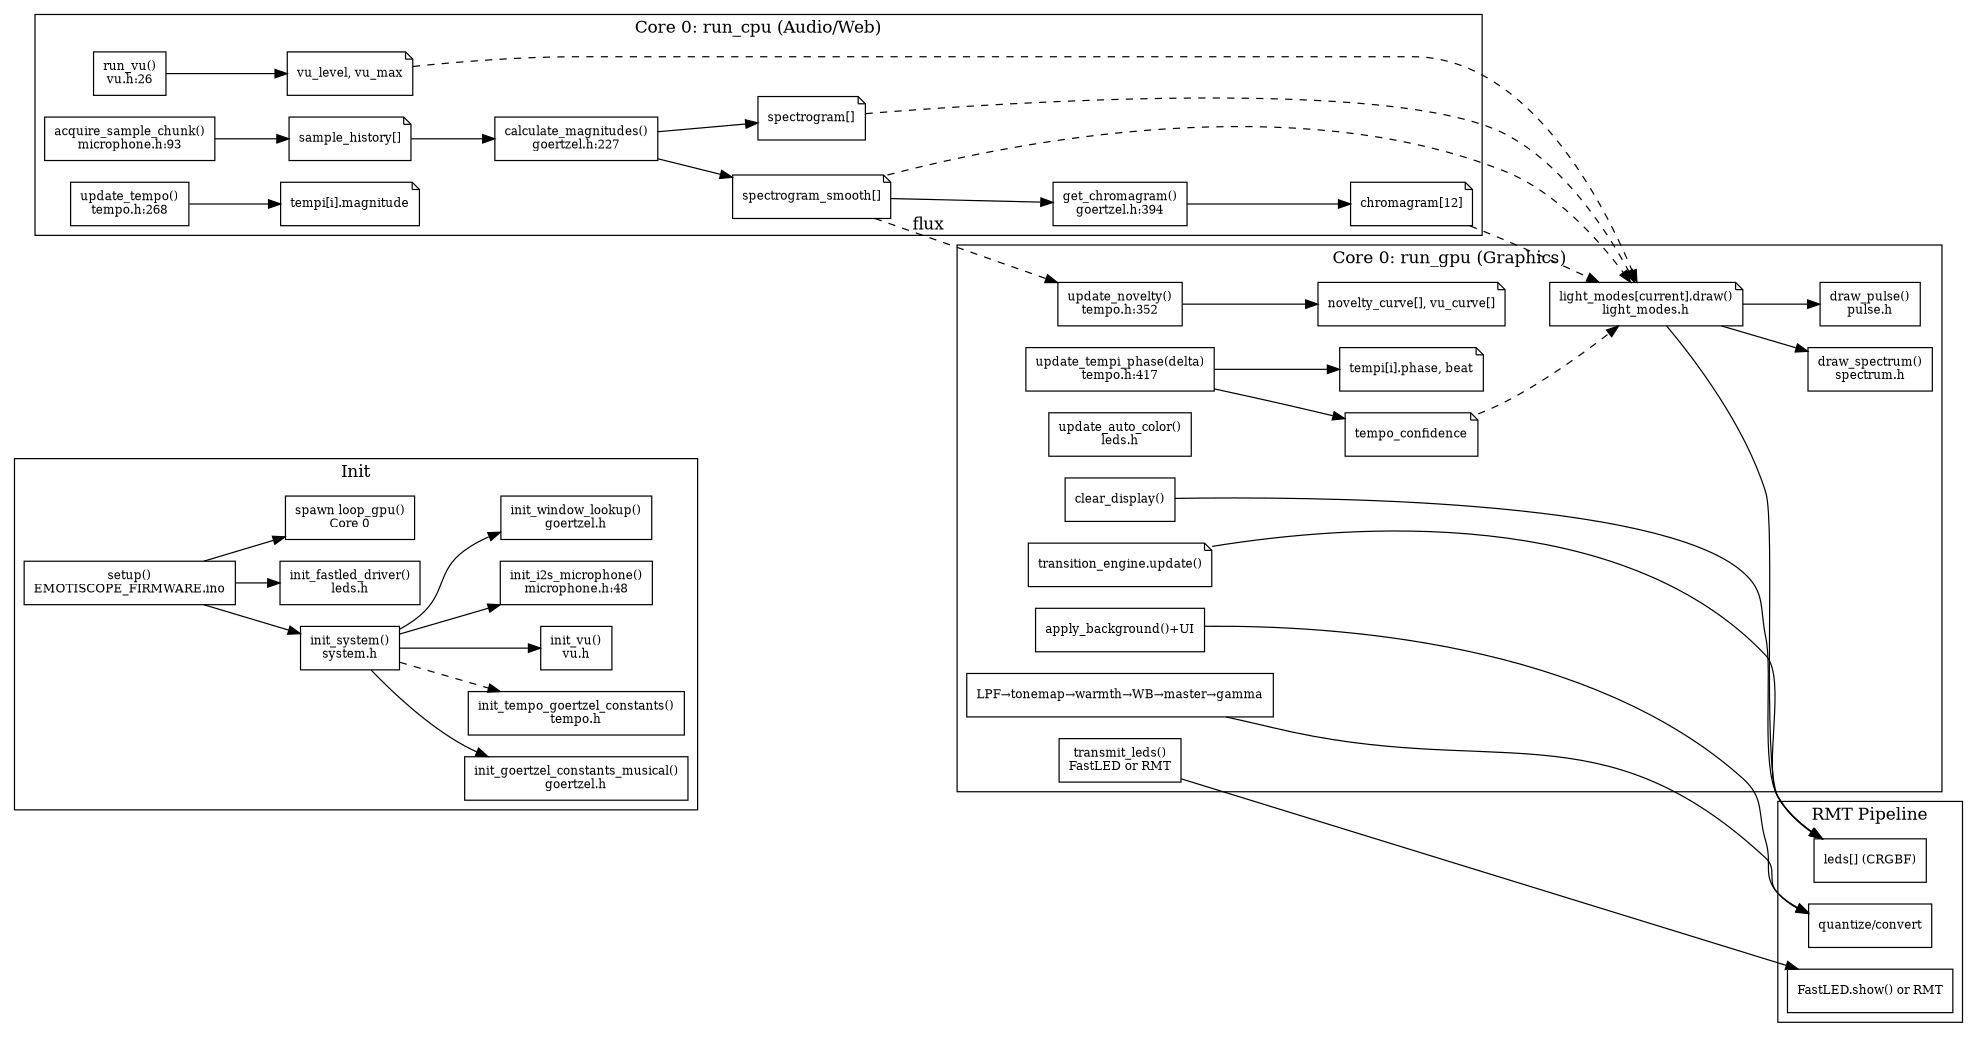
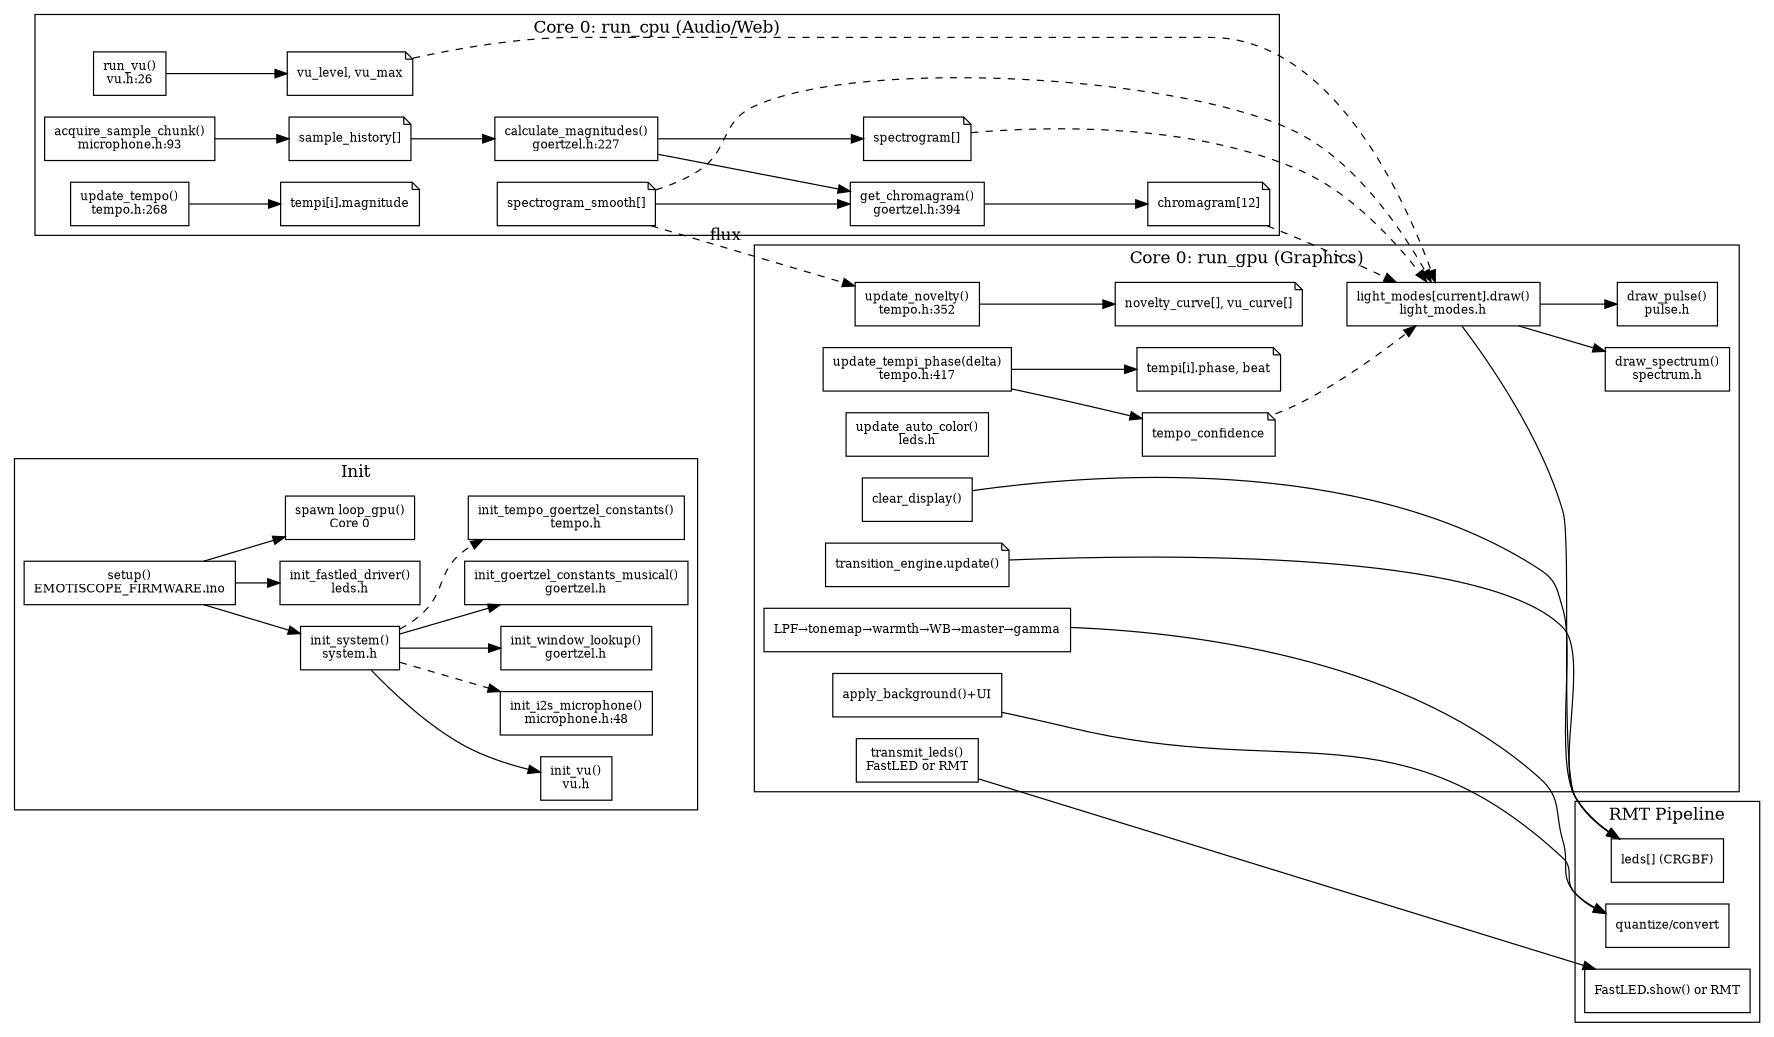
  digraph {
    rankdir=LR
    node [fontsize=10 shape=box]
    n1 [label="setup()\nEMOTISCOPE_FIRMWARE.ino"]
    n2 [label="init_system()\nsystem.h"]
    n3 [label="init_fastled_driver()\nleds.h"]
    n4 [label="spawn loop_gpu()\nCore 0"]
    n5 [label="init_i2s_microphone()\nmicrophone.h:48"]
    n6 [label="init_window_lookup()\ngoertzel.h"]
    n7 [label="init_goertzel_constants_musical()\ngoertzel.h"]
    n8 [label="init_tempo_goertzel_constants()\ntempo.h"]
    n9 [label="init_vu()\nvu.h"]
    n10 [label="acquire_sample_chunk()\nmicrophone.h:93"]
    n11 [label="sample_history[]" shape=note]
    n12 [label="calculate_magnitudes()\ngoertzel.h:227"]
    n13 [label="spectrogram[]" shape=note]
    n14 [label="spectrogram_smooth[]" shape=note]
    n15 [label="get_chromagram()\ngoertzel.h:394"]
    n16 [label="chromagram[12]" shape=note]
    n17 [label="run_vu()\nvu.h:26"]
    n18 [label="vu_level, vu_max" shape=note]
    n19 [label="update_tempo()\ntempo.h:268"]
    n20 [label="tempi[i].magnitude" shape=note]
    n21 [label="update_novelty()\ntempo.h:352"]
    n22 [label="novelty_curve[], vu_curve[]" shape=note]
    n23 [label="update_tempi_phase(delta)\ntempo.h:417"]
    n24 [label="tempi[i].phase, beat" shape=note]
    n25 [label=tempo_confidence shape=note]
    n26 [label="update_auto_color()\nleds.h"]
    n27 [label="clear_display()"]
-   n28 [label="light_modes[current].draw()\nlight_modes.h" shape=note]
+   n28 [label="light_modes[current].draw()\nlight_modes.h"]
    n29 [label="draw_spectrum()\nspectrum.h"]
    n30 [label="draw_pulse()\npulse.h"]
    n31 [label="transition_engine.update()" shape=note]
    n32 [label="apply_background()+UI"]
    n33 [label="LPF→tonemap→warmth→WB→master→gamma"]
    n34 [label="transmit_leds()\nFastLED or RMT"]
    n35 [label="leds[] (CRGBF)"]
    n36 [label="quantize/convert"]
    n37 [label="FastLED.show() or RMT"]
    subgraph cluster_1 {
      label=Init
      n1
      n2
      n3
      n4
      n5
      n6
      n7
      n8
      n9
    }
    subgraph cluster_2 {
      label="Core 0: run_cpu (Audio/Web)"
      n10
      n11
      n12
      n13
      n14
      n15
      n16
      n17
      n18
      n19
      n20
    }
    subgraph cluster_3 {
      label="Core 0: run_gpu (Graphics)"
      n21
      n22
      n23
      n24
      n25
      n26
      n27
      n28
      n29
      n30
      n31
      n32
      n33
      n34
    }
    subgraph cluster_4 {
      label="RMT Pipeline"
      n35
      n36
      n37
    }
    n1 -> n2
    n1 -> n3
    n1 -> n4
-   n2 -> n5
+   n2 -> n5 [style=dashed]
    n2 -> n6
    n2 -> n7
    n2 -> n8 [style=dashed]
    n2 -> n9
    n10 -> n11
    n11 -> n12
    n12 -> n13
-   n12 -> n14
+   n12 -> n15
    n13 -> n28 [style=dashed]
    n14 -> n15
    n14 -> n21 [label=flux style=dashed]
    n14 -> n28 [style=dashed]
    n15 -> n16
    n16 -> n28 [style=dashed]
    n17 -> n18
    n18 -> n28 [style=dashed]
    n19 -> n20
    n21 -> n22
    n23 -> n24
    n23 -> n25
    n25 -> n28 [style=dashed]
    n27 -> n35
    n28 -> n29
    n28 -> n30
    n28 -> n35
    n31 -> n35
    n32 -> n36
    n33 -> n36
    n34 -> n37
  }
